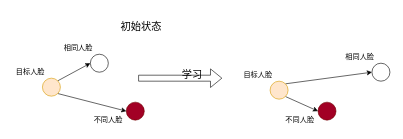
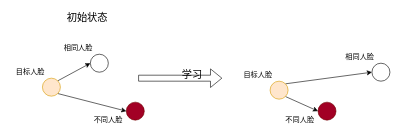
  <mxCell id="0" />
  <mxCell id="1" parent="0" />
  <mxCell id="2" style="rounded=0;orthogonalLoop=1;jettySize=auto;html=1;exitX=1;exitY=0;exitDx=0;exitDy=0;entryX=0;entryY=0.5;entryDx=0;entryDy=0;" edge="1" parent="1" source="4" target="5"><mxGeometry relative="1" as="geometry" /></mxCell>
  <mxCell id="3" style="edgeStyle=none;rounded=0;orthogonalLoop=1;jettySize=auto;html=1;exitX=1;exitY=1;exitDx=0;exitDy=0;entryX=0;entryY=0.5;entryDx=0;entryDy=0;" edge="1" parent="1" source="4" target="6"><mxGeometry relative="1" as="geometry" /></mxCell>
  <mxCell id="4" value="" style="ellipse;whiteSpace=wrap;html=1;aspect=fixed;fillColor=#ffe6cc;strokeColor=#d79b00;" vertex="1" parent="1"><mxGeometry x="70" y="130" width="30" height="30" as="geometry" /></mxCell>
  <mxCell id="5" value="" style="ellipse;whiteSpace=wrap;html=1;aspect=fixed;" vertex="1" parent="1"><mxGeometry x="150" y="90" width="30" height="30" as="geometry" /></mxCell>
  <mxCell id="6" value="" style="ellipse;whiteSpace=wrap;html=1;aspect=fixed;fillColor=#a20025;strokeColor=#6F0000;fontColor=#ffffff;" vertex="1" parent="1"><mxGeometry x="210" y="170" width="30" height="30" as="geometry" /></mxCell>
- <mxCell id="7" value="初始状态" style="text;html=1;strokeColor=none;fillColor=none;align=center;verticalAlign=middle;whiteSpace=wrap;rounded=0;fontSize=17;" vertex="1" parent="1"><mxGeometry x="200" y="35" width="70" height="20" as="geometry" /></mxCell>
+ <mxCell id="7" value="初始状态" style="text;html=1;strokeColor=none;fillColor=none;align=center;verticalAlign=middle;whiteSpace=wrap;rounded=0;fontSize=17;" vertex="1" parent="1"><mxGeometry x="110" y="20" width="70" height="20" as="geometry" /></mxCell>
  <mxCell id="8" value="目标人脸" style="text;html=1;strokeColor=none;fillColor=none;align=center;verticalAlign=middle;whiteSpace=wrap;rounded=0;" vertex="1" parent="1"><mxGeometry x="20" y="110" width="60" height="20" as="geometry" /></mxCell>
  <mxCell id="9" value="相同人脸" style="text;html=1;strokeColor=none;fillColor=none;align=center;verticalAlign=middle;whiteSpace=wrap;rounded=0;" vertex="1" parent="1"><mxGeometry x="100" y="70" width="60" height="20" as="geometry" /></mxCell>
  <mxCell id="10" value="不同人脸" style="text;html=1;strokeColor=none;fillColor=none;align=center;verticalAlign=middle;whiteSpace=wrap;rounded=0;" vertex="1" parent="1"><mxGeometry x="150" y="190" width="60" height="20" as="geometry" /></mxCell>
  <mxCell id="11" value="" style="shape=flexArrow;endArrow=classic;html=1;fontSize=17;" edge="1" parent="1"><mxGeometry width="50" height="50" relative="1" as="geometry"><mxPoint x="230" y="130" as="sourcePoint" /><mxPoint x="370" y="130" as="targetPoint" /></mxGeometry></mxCell>
  <mxCell id="12" value="学习" style="text;html=1;strokeColor=none;fillColor=none;align=center;verticalAlign=middle;whiteSpace=wrap;rounded=0;fontSize=17;" vertex="1" parent="1"><mxGeometry x="285" y="115" width="70" height="20" as="geometry" /></mxCell>
  <mxCell id="13" style="rounded=0;orthogonalLoop=1;jettySize=auto;html=1;exitX=1;exitY=0;exitDx=0;exitDy=0;entryX=0;entryY=0.5;entryDx=0;entryDy=0;" edge="1" parent="1" source="15" target="16"><mxGeometry relative="1" as="geometry" /></mxCell>
  <mxCell id="14" style="edgeStyle=none;rounded=0;orthogonalLoop=1;jettySize=auto;html=1;exitX=1;exitY=1;exitDx=0;exitDy=0;entryX=0;entryY=0.5;entryDx=0;entryDy=0;" edge="1" parent="1" source="15" target="17"><mxGeometry relative="1" as="geometry" /></mxCell>
  <mxCell id="15" value="" style="ellipse;whiteSpace=wrap;html=1;aspect=fixed;fillColor=#ffe6cc;strokeColor=#d79b00;" vertex="1" parent="1"><mxGeometry x="450" y="135" width="30" height="30" as="geometry" /></mxCell>
  <mxCell id="16" value="" style="ellipse;whiteSpace=wrap;html=1;aspect=fixed;" vertex="1" parent="1"><mxGeometry x="620" y="105" width="30" height="30" as="geometry" /></mxCell>
  <mxCell id="17" value="" style="ellipse;whiteSpace=wrap;html=1;aspect=fixed;fillColor=#a20025;strokeColor=#6F0000;fontColor=#ffffff;" vertex="1" parent="1"><mxGeometry x="530" y="170" width="30" height="30" as="geometry" /></mxCell>
  <mxCell id="18" value="目标人脸" style="text;html=1;strokeColor=none;fillColor=none;align=center;verticalAlign=middle;whiteSpace=wrap;rounded=0;" vertex="1" parent="1"><mxGeometry x="400" y="115" width="60" height="20" as="geometry" /></mxCell>
  <mxCell id="19" value="相同人脸" style="text;html=1;strokeColor=none;fillColor=none;align=center;verticalAlign=middle;whiteSpace=wrap;rounded=0;" vertex="1" parent="1"><mxGeometry x="570" y="85" width="60" height="20" as="geometry" /></mxCell>
  <mxCell id="20" value="不同人脸" style="text;html=1;strokeColor=none;fillColor=none;align=center;verticalAlign=middle;whiteSpace=wrap;rounded=0;" vertex="1" parent="1"><mxGeometry x="470" y="190" width="60" height="20" as="geometry" /></mxCell>
